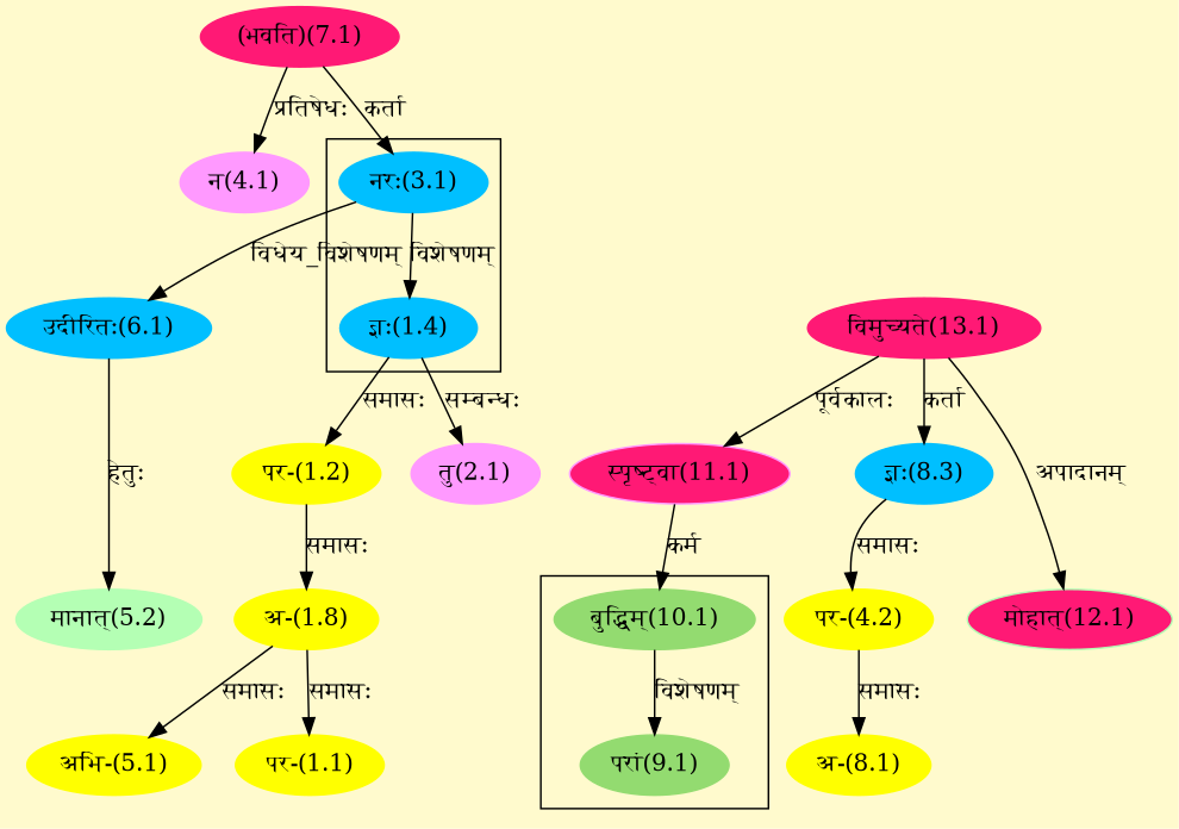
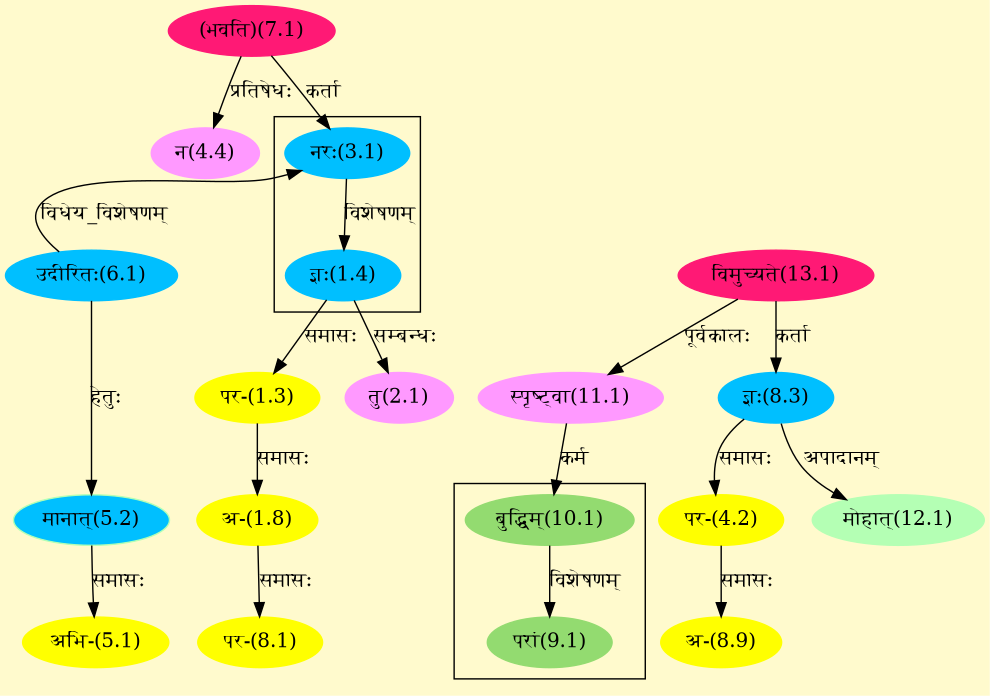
  digraph {
    bgcolor=lemonchiffon1
    compound=true
    rankdir=BT
    node [color="#FFFF00" style=filled]
    edge [dir=back]
    n1 [color="#00BFFF" label="ज्ञः(1.4)"]
    n2 [color="#00BFFF" label="नरः(3.1)"]
    n3 [color="#93DB70" label="परां(9.1)"]
    n4 [color="#93DB70" label="बुद्धिम्(10.1)"]
    n5 [color="#FF1975" label="(भवति)(7.1)"]
-   n6 [color="#FF99FF" label="स्पृष्ट्वा(11.1)" fillcolor="#FF1975"]
+   n6 [color="#FF99FF" label="स्पृष्ट्वा(11.1)"]
    n7 [color="#FF1975" label="विमुच्यते(13.1)"]
-   n8 [label="पर-(1.1)"]
+   n8 [label="पर-(8.1)"]
    n9 [label="अ-(1.8)"]
-   n10 [label="पर-(1.2)"]
+   n10 [label="पर-(1.3)"]
    n11 [color="#FF99FF" label="तु(2.1)"]
-   n12 [color="#FF99FF" label="न(4.1)"]
+   n12 [color="#FF99FF" label="न(4.4)"]
    n13 [label="अभि-(5.1)"]
-   n14 [color="#B4FFB4" label="मानात्(5.2)"]
+   n14 [color="#B4FFB4" label="मानात्(5.2)" fillcolor="#00BFFF"]
    n15 [color="#00BFFF" label="उदीरितः(6.1)"]
-   n16 [label="अ-(8.1)"]
+   n16 [label="अ-(8.9)"]
    n17 [label="पर-(4.2)"]
    n18 [color="#00BFFF" label="ज्ञः(8.3)"]
-   n19 [color="#B4FFB4" label="मोहात्(12.1)" fillcolor="#FF1975"]
+   n19 [color="#B4FFB4" label="मोहात्(12.1)"]
    subgraph cluster_1 {
      n1
      n2
    }
    subgraph cluster_2 {
      n3
      n4
    }
    n1 -> n2 [label="विशेषणम्"]
    n2 -> n5 [label="कर्ता"]
    n3 -> n4 [label="विशेषणम्"]
    n4 -> n6 [label="कर्म"]
    n6 -> n7 [label="पूर्वकालः"]
    n8 -> n9 [label="समासः"]
    n9 -> n10 [label="समासः"]
    n10 -> n1 [label="समासः"]
    n11 -> n1 [label="सम्बन्धः"]
    n12 -> n5 [label="प्रतिषेधः"]
-   n13 -> n9 [label="समासः"]
+   n13 -> n14 [label="समासः"]
    n14 -> n15 [label="हेतुः"]
-   n15 -> n2 [label="विधेय_विशेषणम्"]
+   n2 -> n15 [label="विधेय_विशेषणम्"]
    n16 -> n17 [label="समासः"]
    n17 -> n18 [label="समासः"]
    n18 -> n7 [label="कर्ता"]
-   n19 -> n7 [label="अपादानम्"]
+   n19 -> n18 [label="अपादानम्"]
  }
